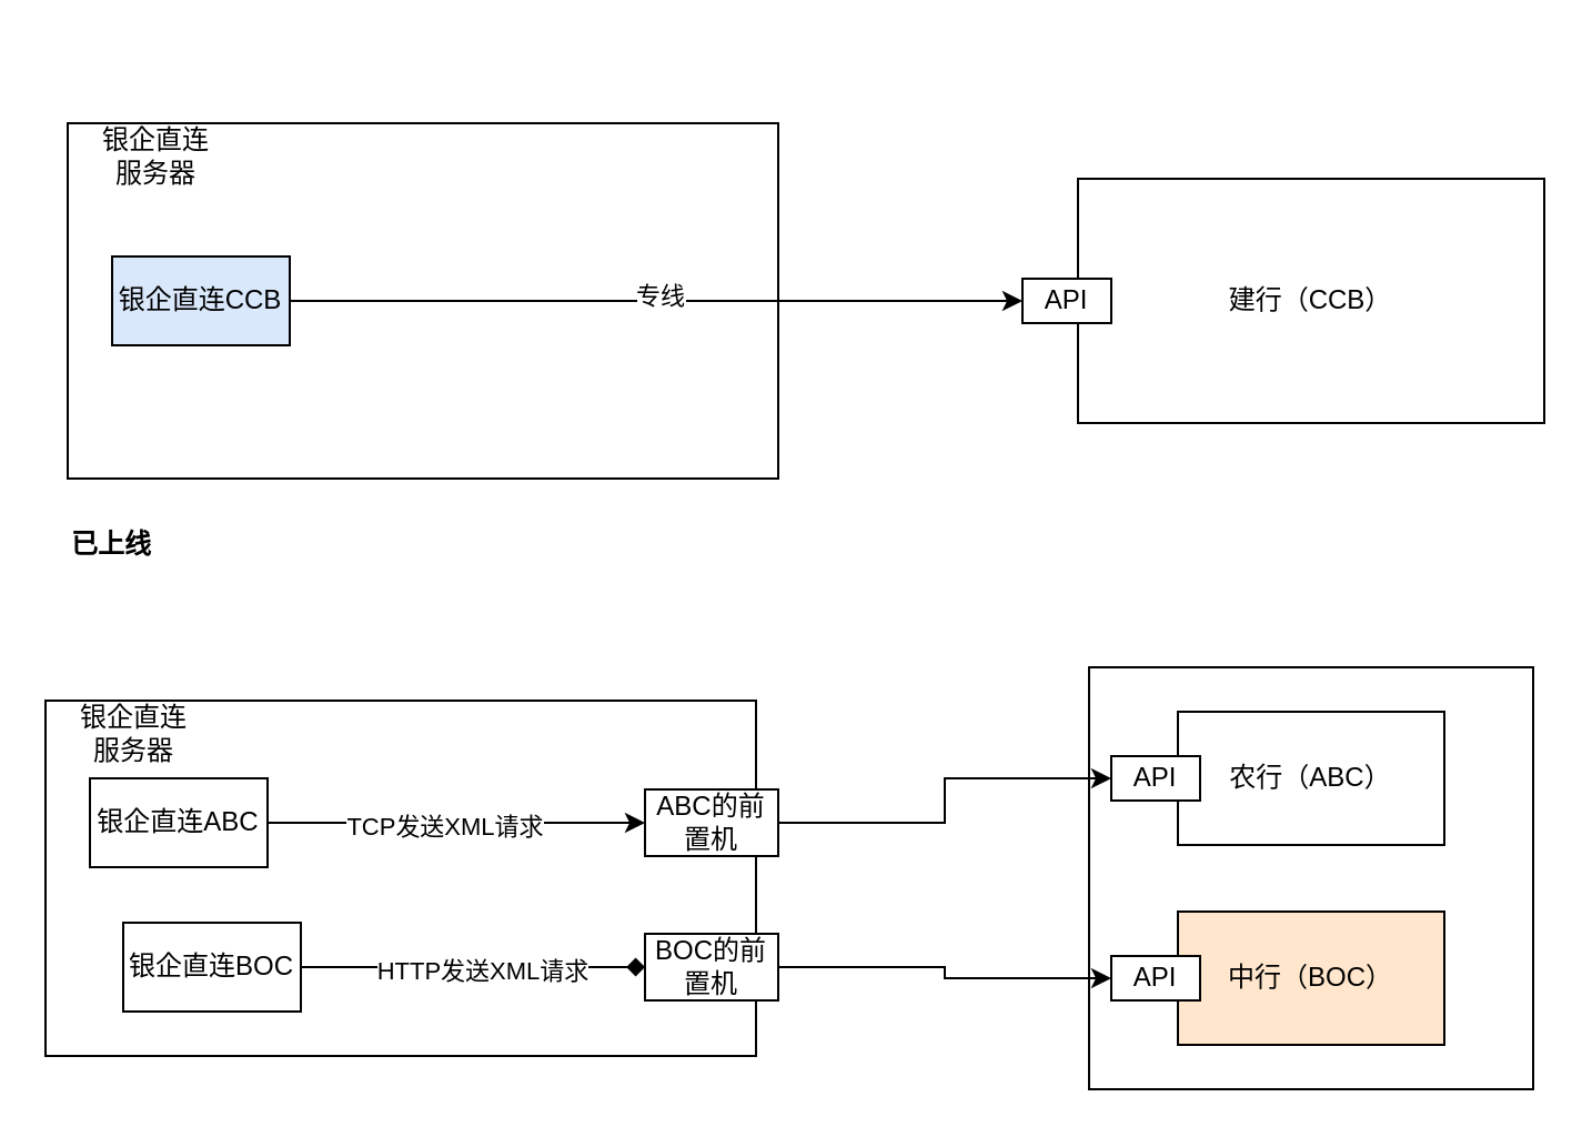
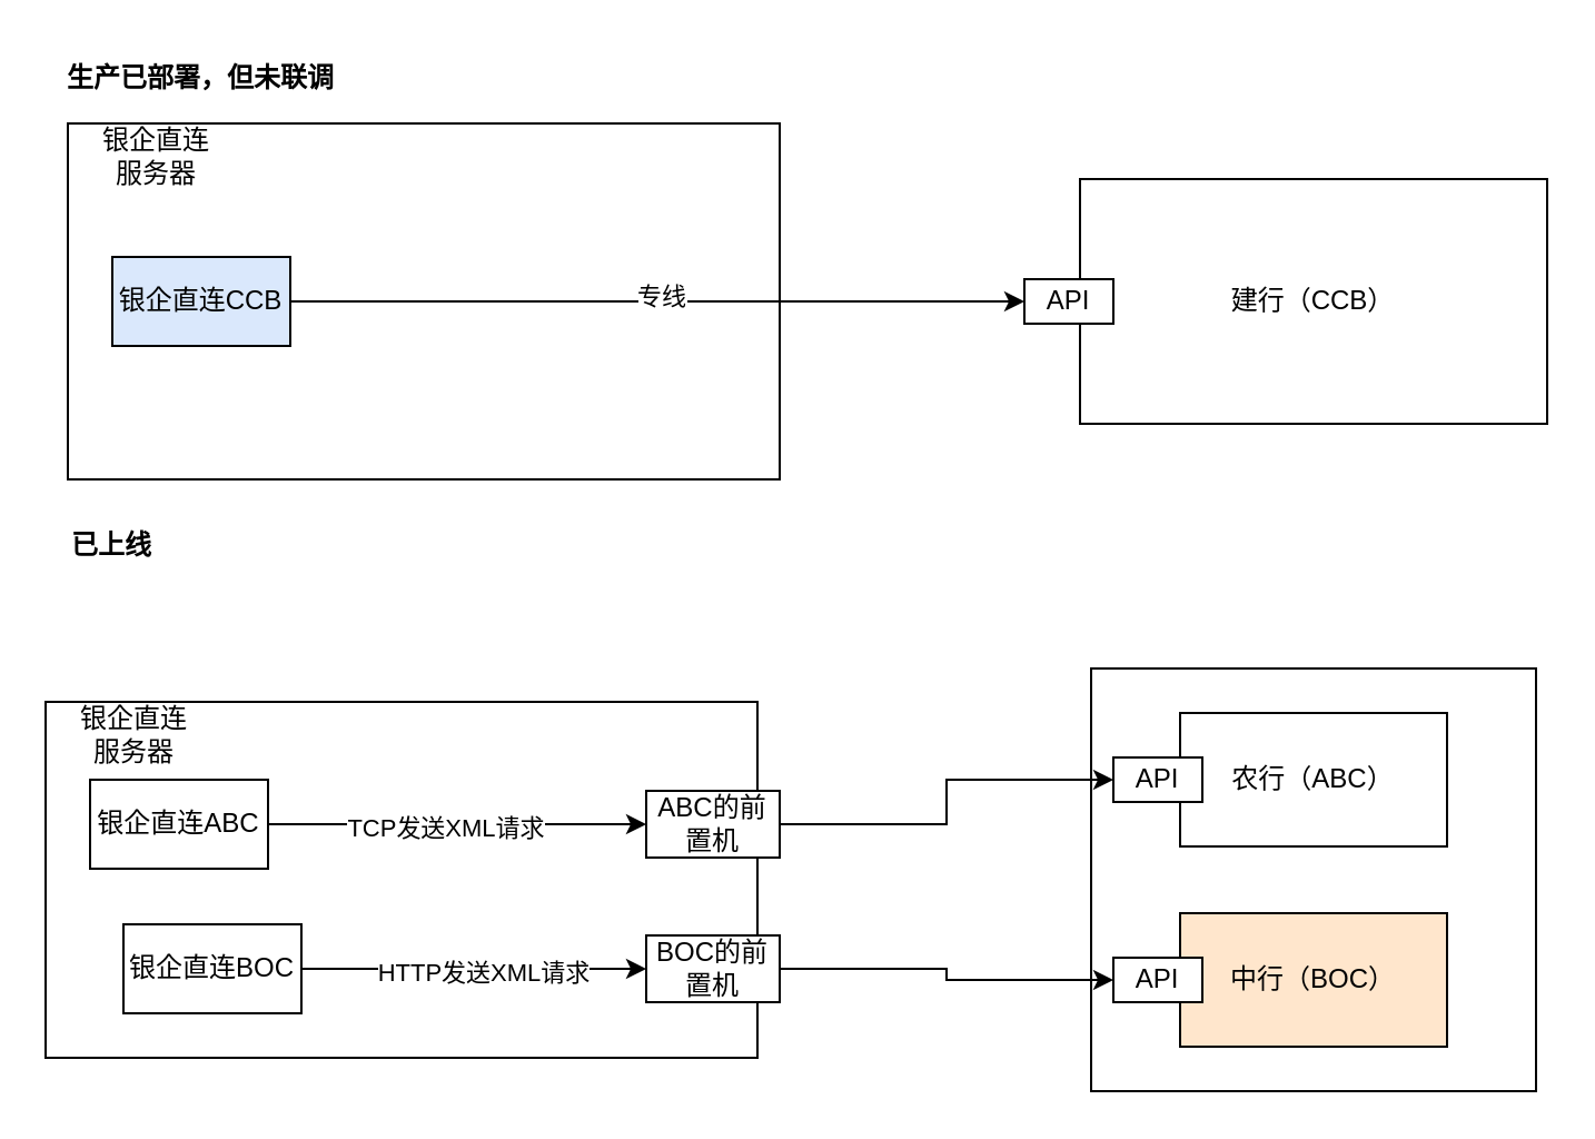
  <mxCell id="0" />
  <mxCell id="1" parent="0" />
  <mxCell id="2" value="" style="rounded=0;whiteSpace=wrap;html=1;" parent="1" vertex="1"><mxGeometry x="30" y="55" width="320" height="160" as="geometry" /></mxCell>
  <mxCell id="3" value="" style="rounded=0;whiteSpace=wrap;html=1;" parent="1" vertex="1"><mxGeometry x="490" y="300" width="200" height="190" as="geometry" /></mxCell>
  <mxCell id="4" value="" style="rounded=0;whiteSpace=wrap;html=1;" parent="1" vertex="1"><mxGeometry x="20" y="315" width="320" height="160" as="geometry" /></mxCell>
  <mxCell id="5" value="建行（CCB）" style="rounded=0;whiteSpace=wrap;html=1;" parent="1" vertex="1"><mxGeometry x="485" y="80" width="210" height="110" as="geometry" /></mxCell>
  <mxCell id="6" value="农行（ABC）" style="rounded=0;whiteSpace=wrap;html=1;" parent="1" vertex="1"><mxGeometry x="530" y="320" width="120" height="60" as="geometry" /></mxCell>
  <mxCell id="7" value="中行（BOC）" style="rounded=0;whiteSpace=wrap;html=1;fillColor=#ffe6cc;" parent="1" vertex="1"><mxGeometry x="530" y="410" width="120" height="60" as="geometry" /></mxCell>
  <mxCell id="8" value="银企直连服务器" style="text;strokeColor=none;align=center;fillColor=none;html=1;verticalAlign=middle;whiteSpace=wrap;rounded=0;" parent="1" vertex="1"><mxGeometry x="30" y="315" width="60" height="30" as="geometry" /></mxCell>
  <mxCell id="9" style="edgeStyle=orthogonalEdgeStyle;rounded=0;orthogonalLoop=1;jettySize=auto;html=1;entryX=0;entryY=0.5;entryDx=0;entryDy=0;" parent="1" source="10" target="13" edge="1"><mxGeometry relative="1" as="geometry" /></mxCell>
  <mxCell id="10" value="ABC的前置机" style="text;strokeColor=default;align=center;fillColor=default;html=1;verticalAlign=middle;whiteSpace=wrap;rounded=0;" parent="1" vertex="1"><mxGeometry x="290" y="355" width="60" height="30" as="geometry" /></mxCell>
  <mxCell id="11" style="edgeStyle=orthogonalEdgeStyle;rounded=0;orthogonalLoop=1;jettySize=auto;html=1;entryX=0;entryY=0.5;entryDx=0;entryDy=0;" parent="1" source="12" target="14" edge="1"><mxGeometry relative="1" as="geometry" /></mxCell>
  <mxCell id="12" value="BOC的前置机" style="text;strokeColor=default;align=center;fillColor=default;html=1;verticalAlign=middle;whiteSpace=wrap;rounded=0;" parent="1" vertex="1"><mxGeometry x="290" y="420" width="60" height="30" as="geometry" /></mxCell>
  <mxCell id="13" value="API" style="rounded=0;whiteSpace=wrap;html=1;" parent="1" vertex="1"><mxGeometry x="500" y="340" width="40" height="20" as="geometry" /></mxCell>
  <mxCell id="14" value="API" style="rounded=0;whiteSpace=wrap;html=1;" parent="1" vertex="1"><mxGeometry x="500" y="430" width="40" height="20" as="geometry" /></mxCell>
  <mxCell id="15" style="edgeStyle=orthogonalEdgeStyle;rounded=0;orthogonalLoop=1;jettySize=auto;html=1;entryX=0;entryY=0.5;entryDx=0;entryDy=0;" parent="1" source="17" target="10" edge="1"><mxGeometry relative="1" as="geometry" /></mxCell>
  <mxCell id="16" value="TCP发送XML请求" style="edgeLabel;html=1;align=center;verticalAlign=middle;resizable=0;points=[];" parent="15" vertex="1" connectable="0"><mxGeometry x="-0.076" y="-1" relative="1" as="geometry"><mxPoint as="offset" /></mxGeometry></mxCell>
  <mxCell id="17" value="银企直连ABC" style="rounded=0;whiteSpace=wrap;html=1;" parent="1" vertex="1"><mxGeometry x="40" y="350" width="80" height="40" as="geometry" /></mxCell>
- <mxCell id="18" style="edgeStyle=orthogonalEdgeStyle;rounded=0;orthogonalLoop=1;jettySize=auto;html=1;endArrow=diamond;" parent="1" source="20" target="12" edge="1"><mxGeometry relative="1" as="geometry" /></mxCell>
+ <mxCell id="18" style="edgeStyle=orthogonalEdgeStyle;rounded=0;orthogonalLoop=1;jettySize=auto;html=1;" parent="1" source="20" target="12" edge="1"><mxGeometry relative="1" as="geometry" /></mxCell>
  <mxCell id="19" value="HTTP发送XML请求" style="edgeLabel;html=1;align=center;verticalAlign=middle;resizable=0;points=[];" parent="18" vertex="1" connectable="0"><mxGeometry x="0.039" y="-1" relative="1" as="geometry"><mxPoint as="offset" /></mxGeometry></mxCell>
  <mxCell id="20" value="银企直连BOC" style="rounded=0;whiteSpace=wrap;html=1;" parent="1" vertex="1"><mxGeometry x="55" y="415" width="80" height="40" as="geometry" /></mxCell>
  <mxCell id="21" value="&lt;b&gt;已上线&lt;/b&gt;" style="text;strokeColor=none;align=center;fillColor=none;html=1;verticalAlign=middle;whiteSpace=wrap;rounded=0;" parent="1" vertex="1"><mxGeometry x="20" y="230" width="60" height="30" as="geometry" /></mxCell>
  <mxCell id="22" value="API" style="rounded=0;whiteSpace=wrap;html=1;" parent="1" vertex="1"><mxGeometry x="460" y="125" width="40" height="20" as="geometry" /></mxCell>
  <mxCell id="23" style="edgeStyle=orthogonalEdgeStyle;rounded=0;orthogonalLoop=1;jettySize=auto;html=1;entryX=0;entryY=0.5;entryDx=0;entryDy=0;" parent="1" source="25" target="22" edge="1"><mxGeometry relative="1" as="geometry" /></mxCell>
  <mxCell id="24" value="专线" style="edgeLabel;html=1;align=center;verticalAlign=middle;resizable=0;points=[];" parent="23" vertex="1" connectable="0"><mxGeometry x="0.006" y="3" relative="1" as="geometry"><mxPoint as="offset" /></mxGeometry></mxCell>
  <mxCell id="25" value="银企直连CCB" style="rounded=0;whiteSpace=wrap;html=1;fillColor=#dae8fc;" parent="1" vertex="1"><mxGeometry x="50" y="115" width="80" height="40" as="geometry" /></mxCell>
  <mxCell id="26" value="银企直连服务器" style="text;strokeColor=none;align=center;fillColor=none;html=1;verticalAlign=middle;whiteSpace=wrap;rounded=0;" parent="1" vertex="1"><mxGeometry x="40" y="55" width="60" height="30" as="geometry" /></mxCell>
+ <mxCell id="27" value="&lt;b&gt;生产已部署，但未联调&lt;/b&gt;" style="text;strokeColor=none;align=center;fillColor=none;html=1;verticalAlign=middle;whiteSpace=wrap;rounded=0;" vertex="1" parent="1"><mxGeometry x="20" y="20" width="140" height="30" as="geometry" /></mxCell>
